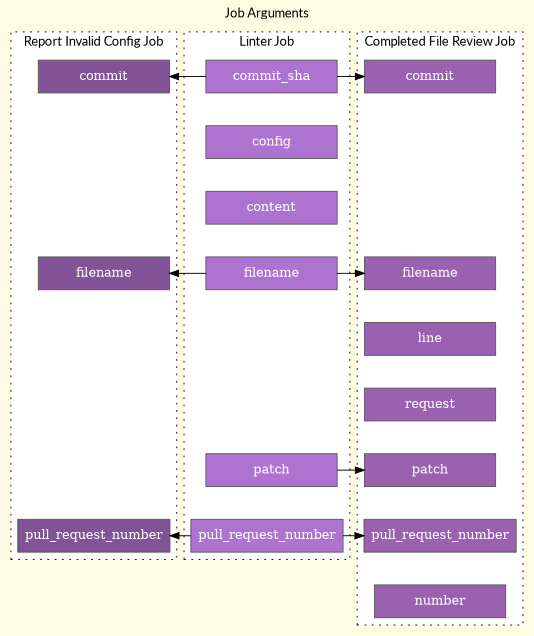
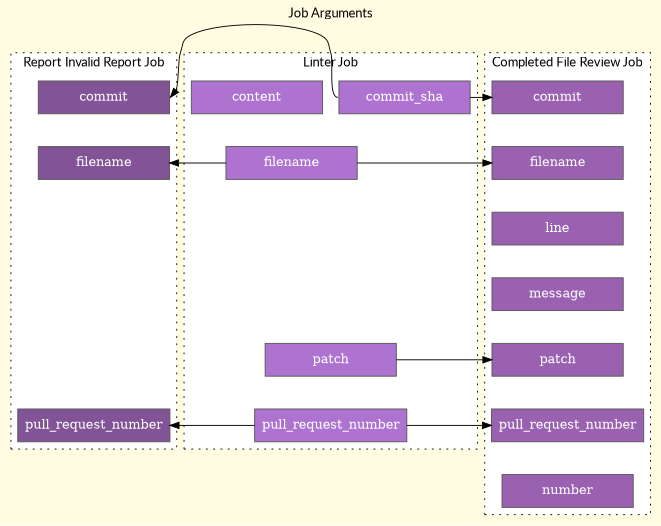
  digraph {
    bgcolor="#FFFCE2"
    fillcolor="#FFFFFF"
    fontname=Lato
    label="Job Arguments"
    labelloc=t
    newrank=true
    style="dotted, filled"
    node [color="#565656" fillcolor="#9A61B1" fontcolor="#FFFFFF" labeljust=l shape=box style=filled]
    edge [style=invis]
    n1 [fillcolor="#825397" label=commit width=2]
    n2 [fillcolor="#AE73D1" label=commit_sha width=2]
    n3 [label=commit width=2]
    n4 [fillcolor="#825397" label=filename width=2]
    n5 [fillcolor="#AE73D1" label=filename width=2]
    n6 [label=filename width=2]
    n7 [fillcolor="#825397" label=pull_request_number width=2]
    n8 [fillcolor="#AE73D1" label=pull_request_number width=2]
    n9 [label=pull_request_number width=2]
    n10 [fillcolor="#AE73D1" label=patch width=2]
    n11 [label=patch width=2]
-   n12 [fillcolor="#AE73D1" label=config width=2]
    n13 [fillcolor="#AE73D1" label=content width=2]
    n14 [label=line width=2]
-   n15 [label=request width=2]
+   n15 [label=message width=2]
    n16 [label=number width=2]
    subgraph sub_1 {
      rank=same
      n1
      n2
      n3
    }
    subgraph sub_2 {
      rank=same
      n4
      n5
      n6
    }
    subgraph sub_3 {
      rank=same
      n7
      n8
      n9
    }
    subgraph sub_4 {
      rank=same
      n10
      n11
    }
    subgraph cluster_5 {
-     label="Report Invalid Config Job"
+     label="Report Invalid Report Job"
      n1
      n4
      n7
    }
    subgraph cluster_6 {
      label="Linter Job"
      n2
      n5
      n8
      n10
-     n12
      n13
    }
    subgraph cluster_7 {
      label="Completed File Review Job"
      n3
      n6
      n9
      n11
      n14
      n15
      n16
    }
    n1 -> n7
    n2 -> n1 [headport=e tailport=w style=""]
    n2 -> n3 [headport=w tailport=e style=""]
-   n2 -> n12
    n3 -> n6
    n4 -> n1
    n5 -> n4 [headport=e tailport=w style=""]
    n5 -> n6 [headport=w tailport=e style=""]
    n5 -> n10
    n6 -> n14
    n8 -> n7 [headport=e tailport=w style=""]
    n8 -> n9 [headport=w tailport=e style=""]
    n9 -> n16
    n10 -> n8
    n10 -> n11 [headport=w tailport=e style=""]
    n11 -> n9
-   n12 -> n13
    n13 -> n5
    n14 -> n15
    n15 -> n11
  }
